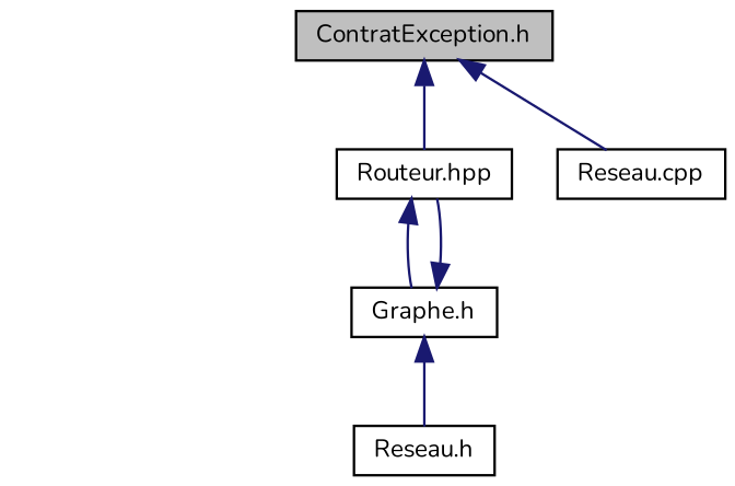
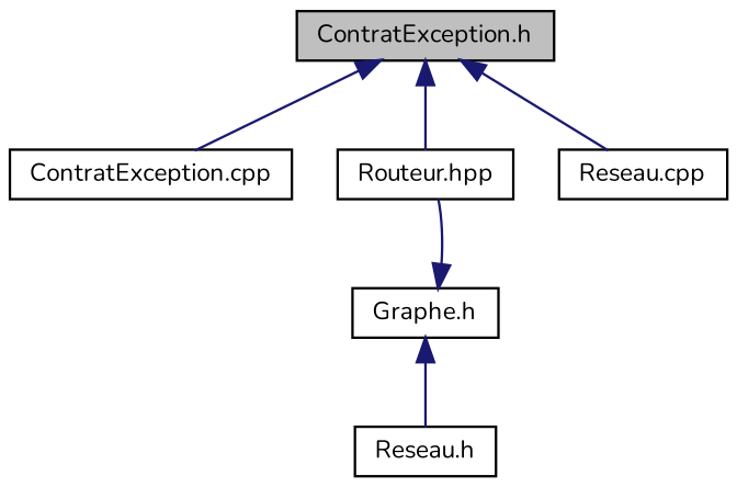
  digraph {
    fontname=Nunito
    node [color=black fillcolor=white fontname=Nunito fontsize=10 shape=record style=filled]
    edge [color=midnightblue dir=back fontname=Nunito fontsize=10 labelfontname=Helvetica labelfontsize=10 style=solid]
    n1 [fillcolor=grey75 fontcolor=black height=0.2 label="ContratException.h" width=0.4]
+   n2 [height=0.2 label="ContratException.cpp" width=0.4]
    n3 [height=0.2 label="Routeur.hpp" width=0.4]
    n4 [height=0.2 label="Reseau.cpp" width=0.4]
    n5 [height=0.2 label="Graphe.h" width=0.4]
    n6 [height=0.2 label="Reseau.h" width=0.4]
+   n1 -> n2
    n1 -> n3
    n1 -> n4
-   n3 -> n5
    n5 -> n3
    n5 -> n6
  }
